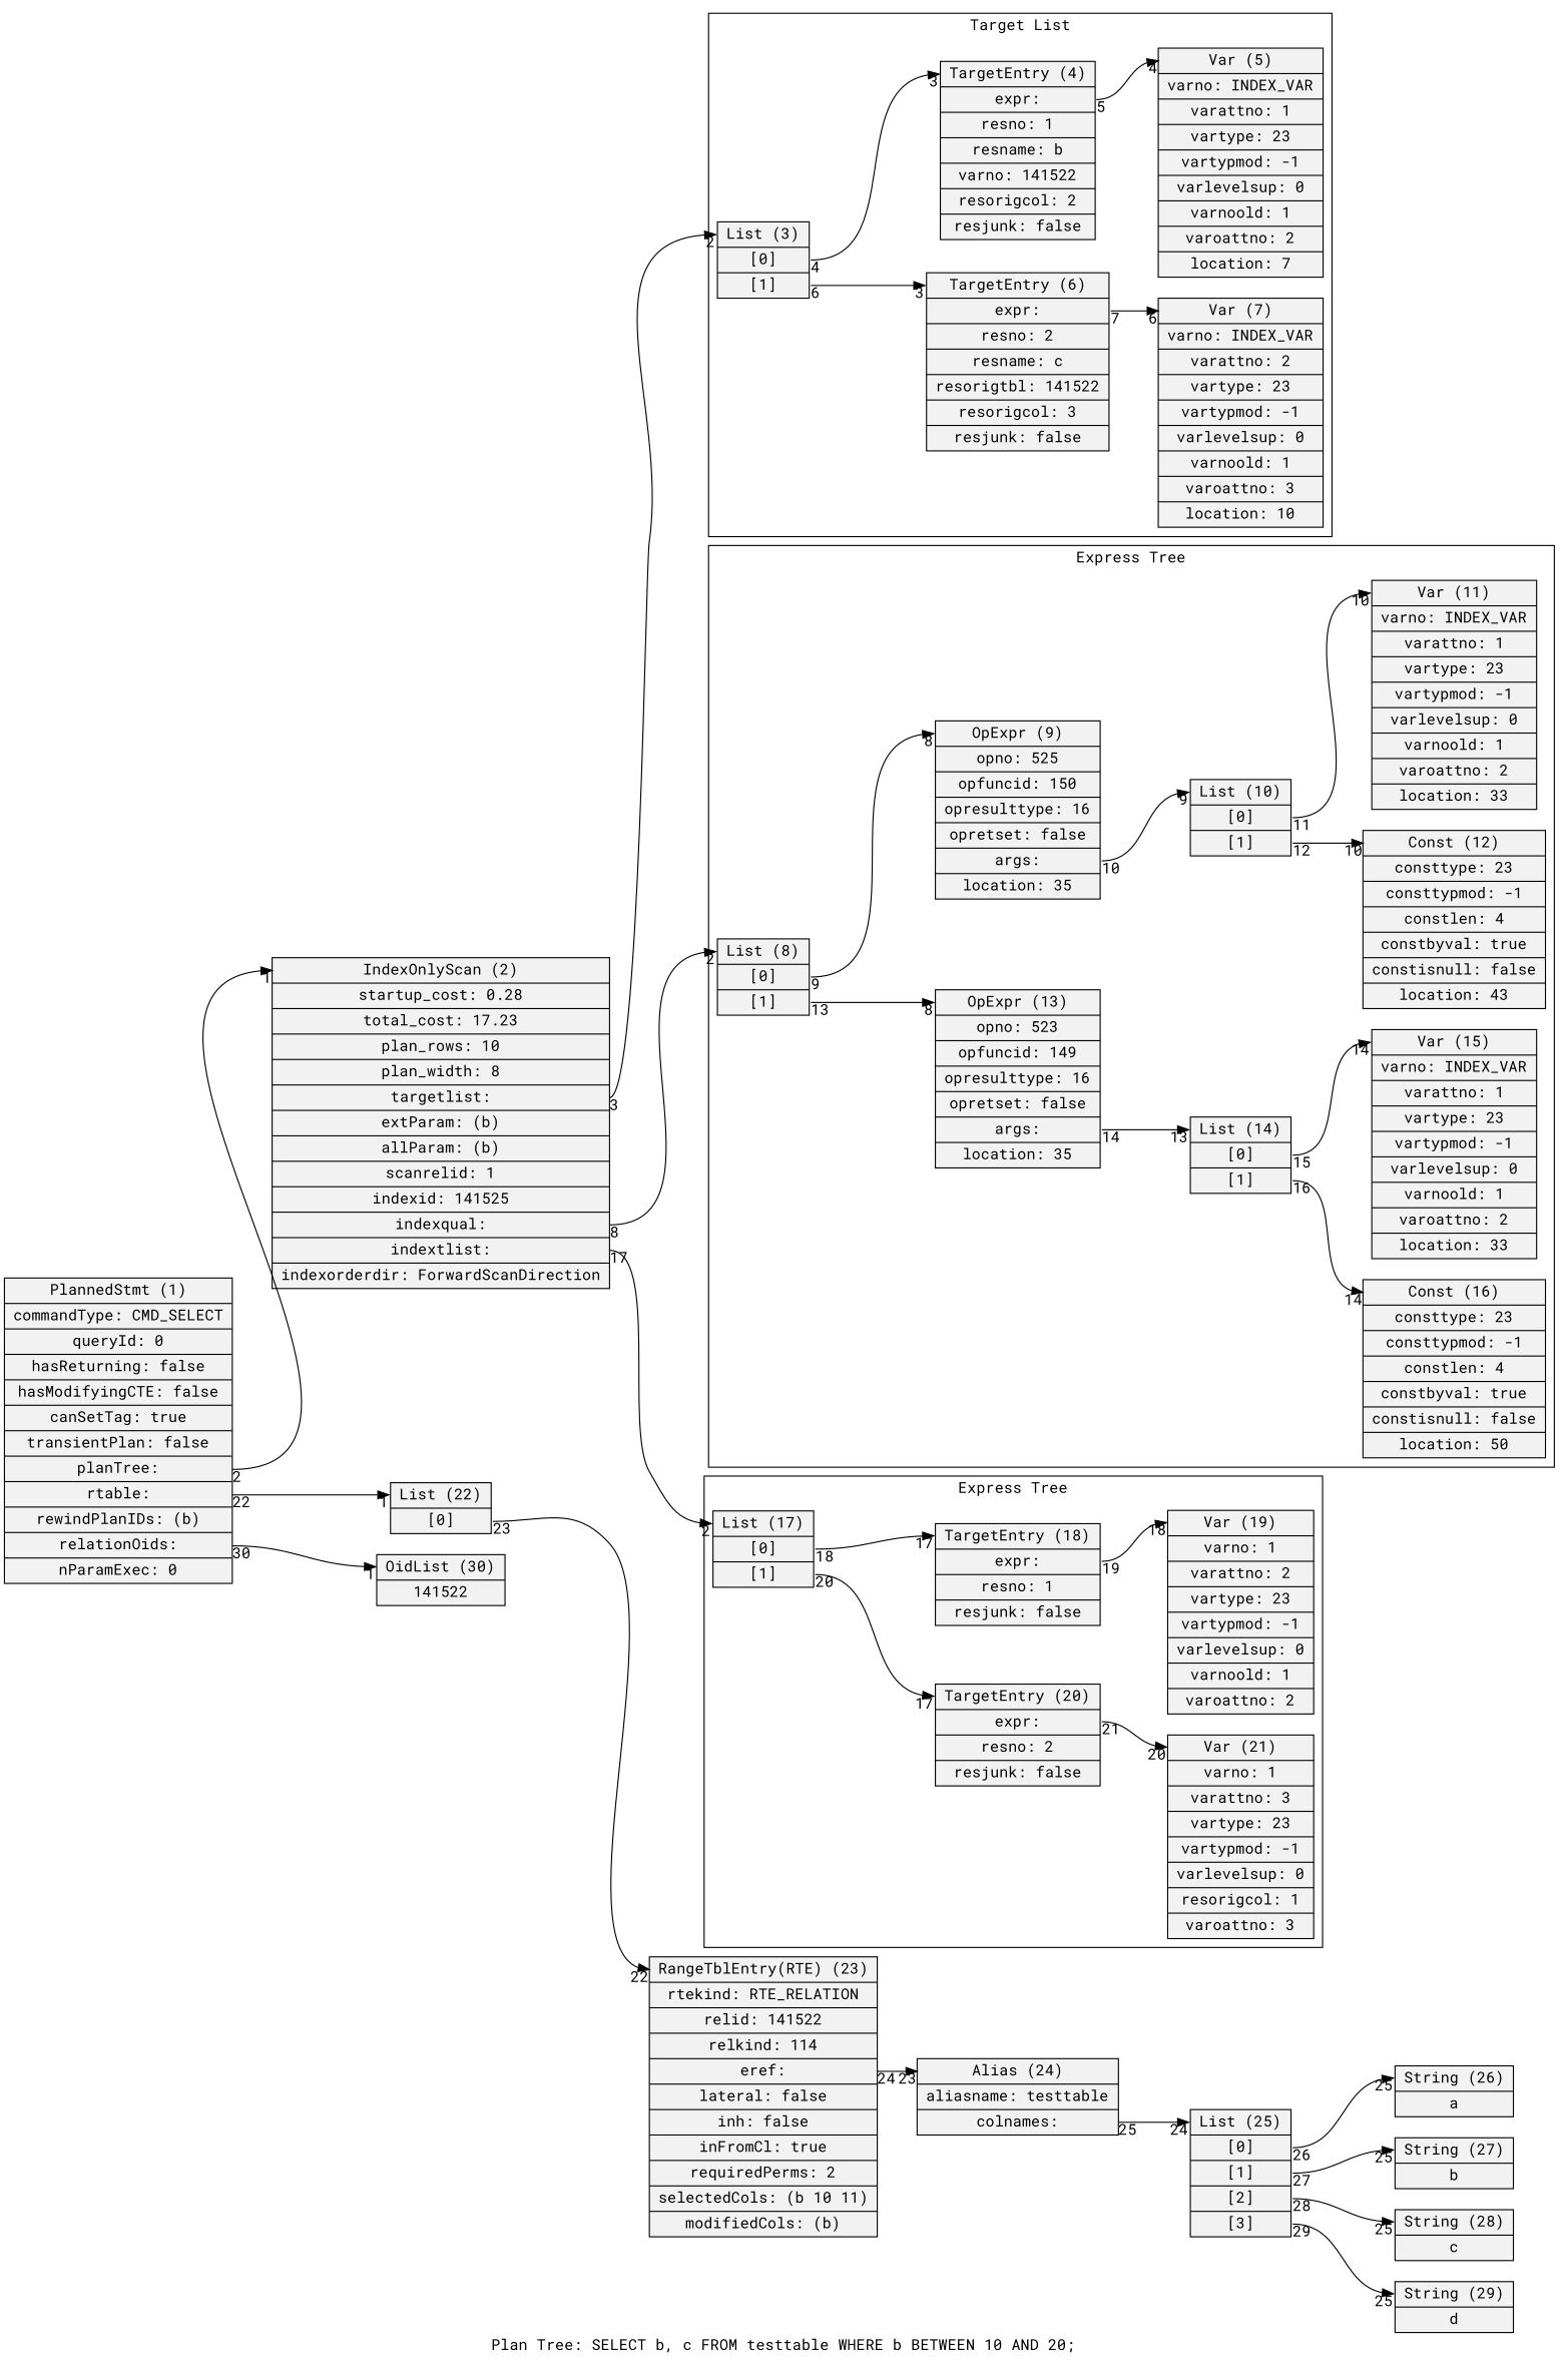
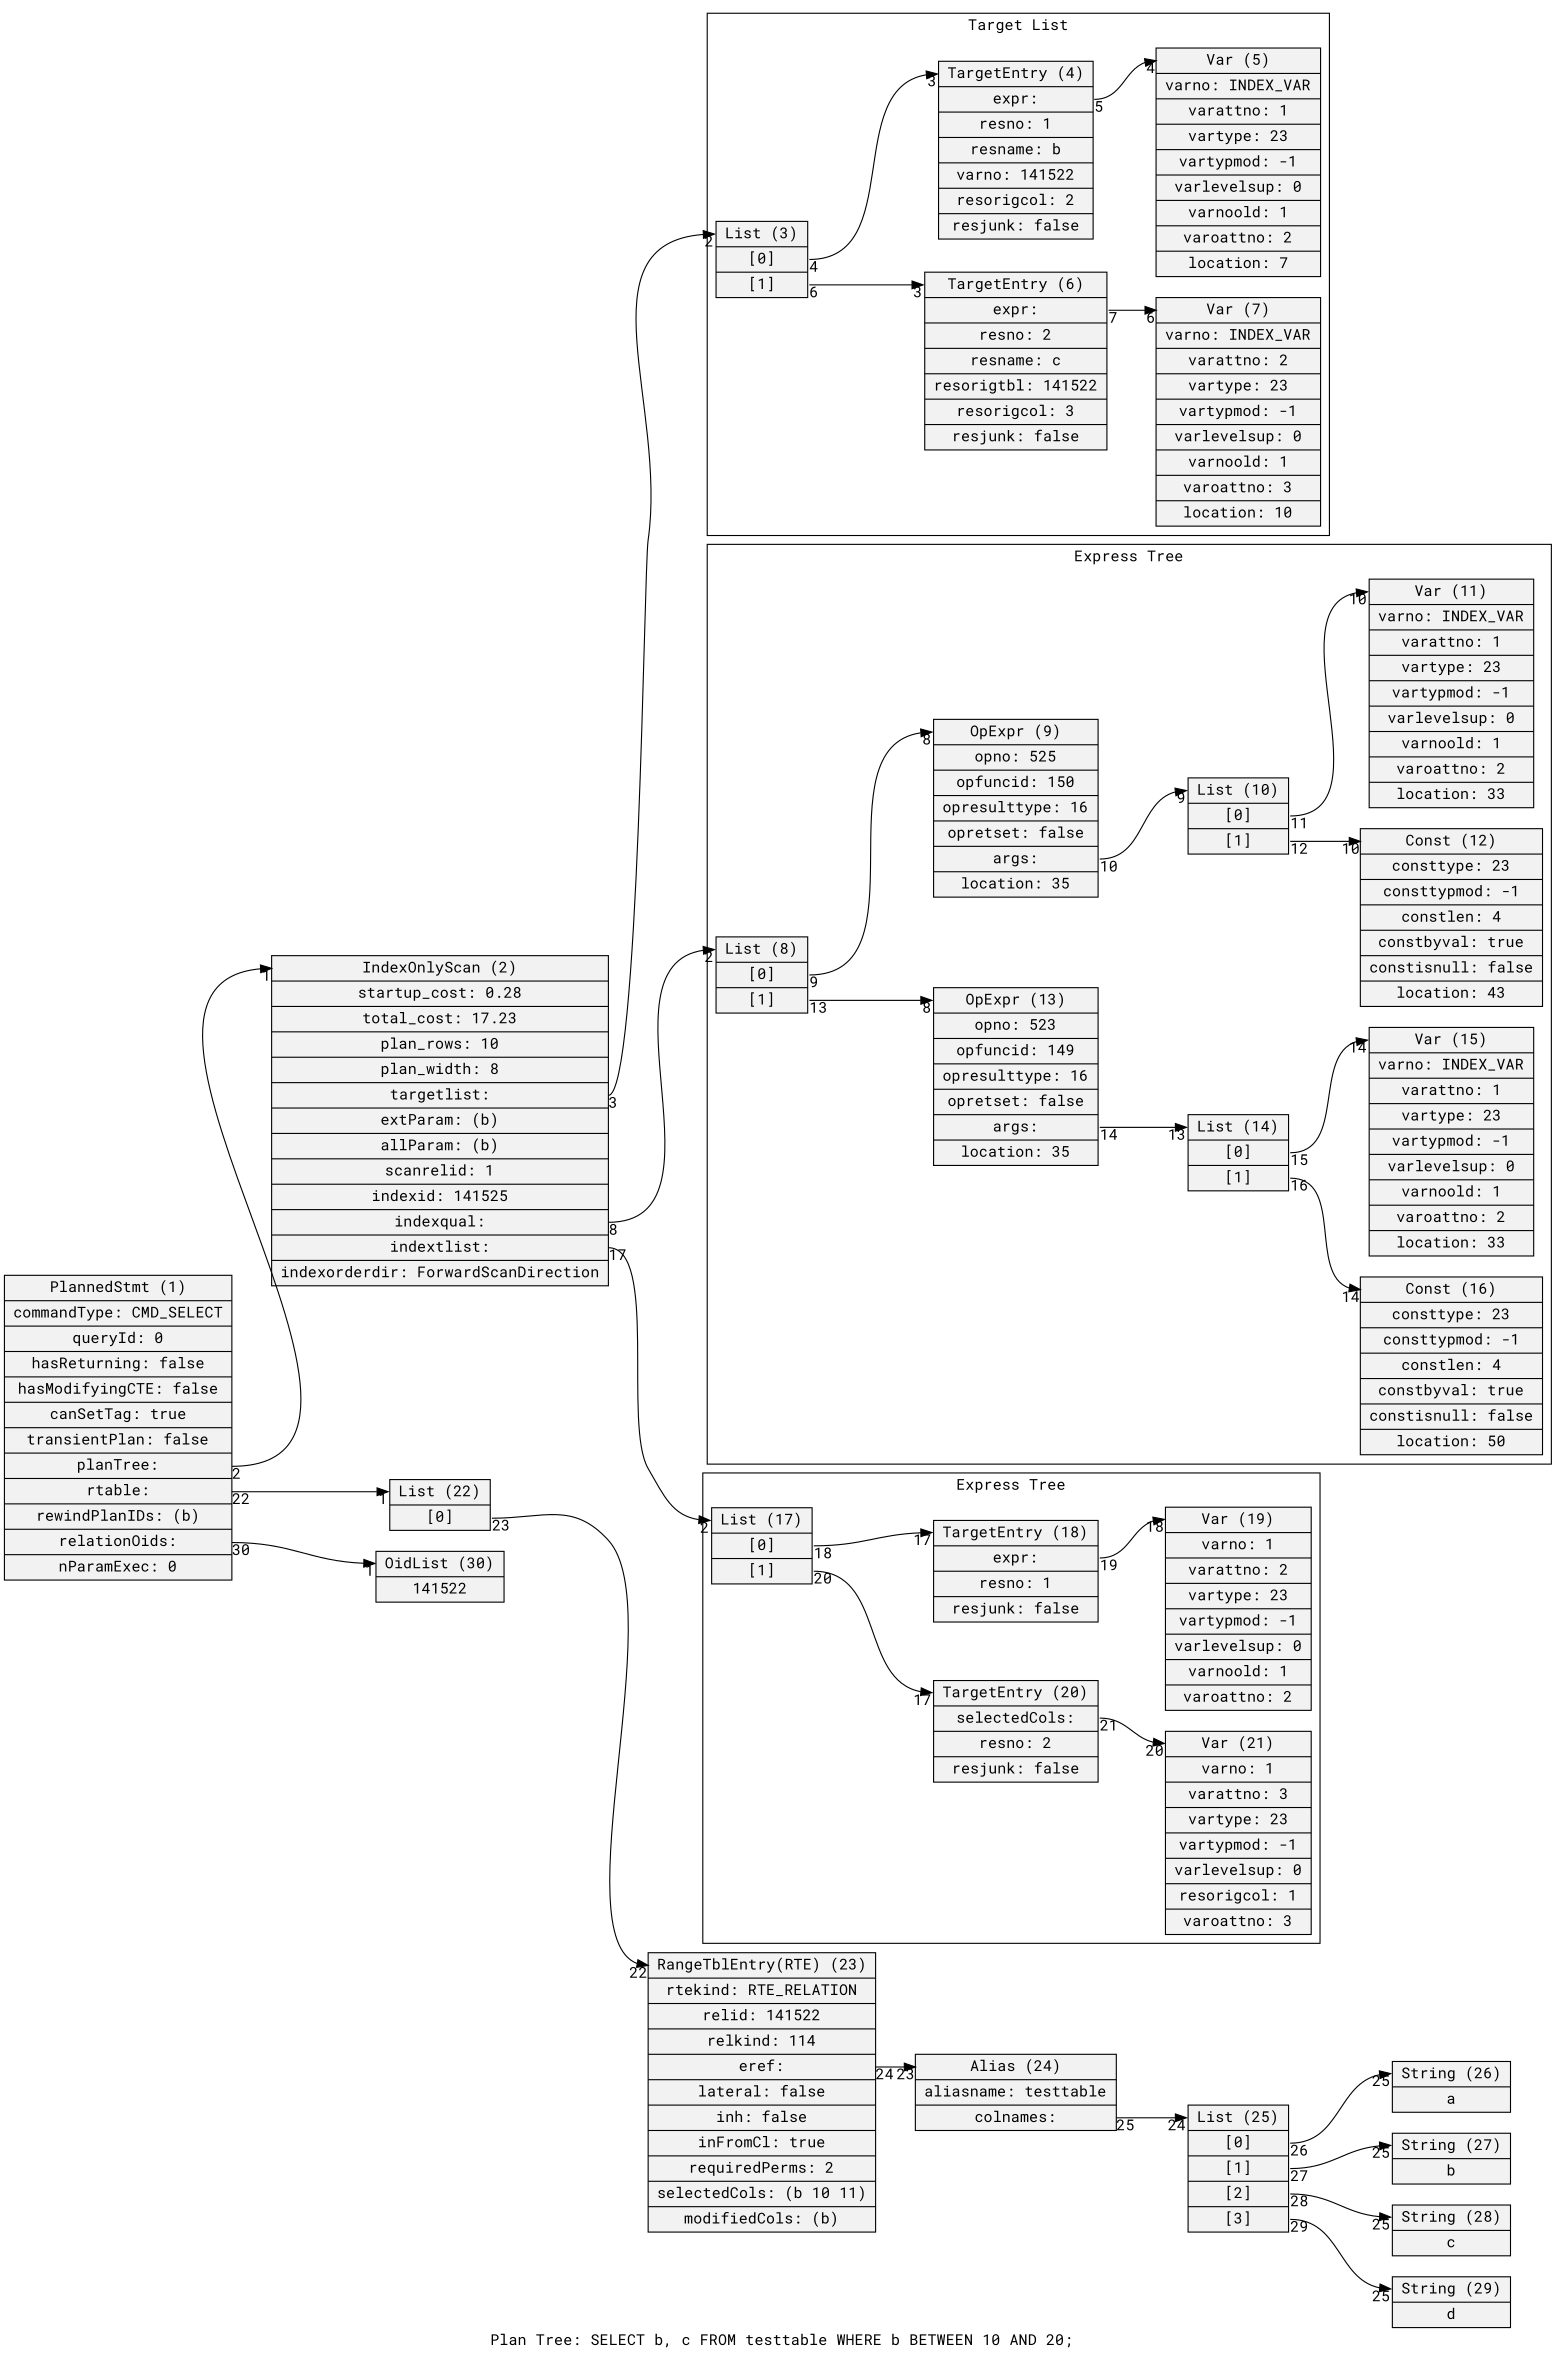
  digraph {
    fontname="Roboto Mono"
    label="Plan Tree: SELECT b, c FROM testtable WHERE b BETWEEN 10 AND 20;"
    rankdir=LR
    node [fillcolor=gray95 fontname="Roboto Mono" shape=record style=filled]
    edge [arrowtail=empty fontname="Roboto Mono" headlabel=25 headport=head tailport=1]
    n1 [label="<head> List (17)|<1> [0]|<2> [1]"]
    n2 [label="<head> TargetEntry (18)|<expr> expr: |resno: 1|resjunk: false"]
-   n3 [label="<head> TargetEntry (20)|<expr> expr: |resno: 2|resjunk: false"]
+   n3 [label="<head> TargetEntry (20)|<expr> selectedCols: |resno: 2|resjunk: false"]
    n4 [label="<head> Var (19)|varno: 1|varattno: 2|vartype: 23|vartypmod: -1|varlevelsup: 0|varnoold: 1|varoattno: 2"]
    n5 [label="<head> Var (21)|varno: 1|varattno: 3|vartype: 23|vartypmod: -1|varlevelsup: 0|resorigcol: 1|varoattno: 3"]
    n6 [label="<head> List (8)|<1> [0]|<2> [1]"]
    n7 [label="<head> OpExpr (9)|opno: 525|opfuncid: 150|opresulttype: 16|opretset: false|<args> args: |location: 35"]
    n8 [label="<head> OpExpr (13)|opno: 523|opfuncid: 149|opresulttype: 16|opretset: false|<args> args: |location: 35"]
    n9 [label="<head> List (10)|<1> [0]|<2> [1]"]
    n10 [label="<head> Const (12)|consttype: 23|consttypmod: -1|constlen: 4|constbyval: true|constisnull: false|location: 43"]
    n11 [label="<head> Var (11)|varno: INDEX_VAR|varattno: 1|vartype: 23|vartypmod: -1|varlevelsup: 0|varnoold: 1|varoattno: 2|location: 33"]
    n12 [label="<head> List (14)|<1> [0]|<2> [1]"]
    n13 [label="<head> Const (16)|consttype: 23|consttypmod: -1|constlen: 4|constbyval: true|constisnull: false|location: 50"]
    n14 [label="<head> Var (15)|varno: INDEX_VAR|varattno: 1|vartype: 23|vartypmod: -1|varlevelsup: 0|varnoold: 1|varoattno: 2|location: 33"]
    n15 [label="<head> List (3)|<1> [0]|<2> [1]"]
    n16 [label="<head> TargetEntry (4)|<expr> expr: |resno: 1|resname: b|varno: 141522|resorigcol: 2|resjunk: false"]
    n17 [label="<head> TargetEntry (6)|<expr> expr: |resno: 2|resname: c|resorigtbl: 141522|resorigcol: 3|resjunk: false"]
    n18 [label="<head> Var (5)|varno: INDEX_VAR|varattno: 1|vartype: 23|vartypmod: -1|varlevelsup: 0|varnoold: 1|varoattno: 2|location: 7"]
    n19 [label="<head> Var (7)|varno: INDEX_VAR|varattno: 2|vartype: 23|vartypmod: -1|varlevelsup: 0|varnoold: 1|varoattno: 3|location: 10"]
    n20 [label="<head> Alias (24)|aliasname: testtable|<colnames> colnames: "]
    n21 [label="<head> List (25)|<1> [0]|<2> [1]|<3> [2]|<4> [3]"]
    n22 [label="<head> String (26)|a"]
    n23 [label="<head> String (27)|b"]
    n24 [label="<head> String (28)|c"]
    n25 [label="<head> String (29)|d"]
    n26 [label="<head> IndexOnlyScan (2)|startup_cost: 0.28|total_cost: 17.23|plan_rows: 10|plan_width: 8|<targetlist> targetlist: |extParam: (b)|allParam: (b)|scanrelid: 1|indexid: 141525|<indexqual> indexqual: |<indextlist> indextlist: |indexorderdir: ForwardScanDirection"]
    n27 [label="<head> RangeTblEntry(RTE) (23)|rtekind: RTE_RELATION|relid: 141522|relkind: 114|<eref> eref: |lateral: false|inh: false|inFromCl: true|requiredPerms: 2|selectedCols: (b 10 11)|modifiedCols: (b)"]
    n28 [label="<head> PlannedStmt (1)|commandType: CMD_SELECT|queryId: 0|hasReturning: false|hasModifyingCTE: false|canSetTag: true|transientPlan: false|<planTree> planTree: |<rtable> rtable: |rewindPlanIDs: (b)|<relationOids> relationOids: |nParamExec: 0"]
    n29 [label="<head> List (22)|<1> [0]"]
    n30 [label="<head> OidList (30)|141522 "]
    subgraph cluster_1 {
      label="Express Tree"
      n1
      n2
      n3
      n4
      n5
    }
    subgraph cluster_2 {
      label="Express Tree"
      n6
      n7
      n8
      n9
      n10
      n11
      n12
      n13
      n14
    }
    subgraph cluster_3 {
      label="Target List"
      n15
      n16
      n17
      n18
      n19
    }
    n1 -> n2 [headlabel=17 taillabel=18]
    n1 -> n3 [headlabel=17 taillabel=20 tailport=2]
    n2 -> n4 [headlabel=18 taillabel=19 tailport=expr]
    n3 -> n5 [headlabel=20 taillabel=21 tailport=expr]
    n6 -> n7 [headlabel=8 taillabel=9]
    n6 -> n8 [headlabel=8 taillabel=13 tailport=2]
    n7 -> n9 [headlabel=9 taillabel=10 tailport=args]
    n8 -> n12 [headlabel=13 taillabel=14 tailport=args]
    n9 -> n10 [headlabel=10 taillabel=12 tailport=2]
    n9 -> n11 [headlabel=10 taillabel=11]
    n12 -> n13 [headlabel=14 taillabel=16 tailport=2]
    n12 -> n14 [headlabel=14 taillabel=15]
    n15 -> n16 [headlabel=3 taillabel=4]
    n15 -> n17 [headlabel=3 taillabel=6 tailport=2]
    n16 -> n18 [headlabel=4 taillabel=5 tailport=expr]
    n17 -> n19 [headlabel=6 taillabel=7 tailport=expr]
    n20 -> n21 [headlabel=24 taillabel=25 tailport=colnames]
    n21 -> n22 [taillabel=26]
    n21 -> n23 [taillabel=27 tailport=2]
    n21 -> n24 [taillabel=28 tailport=3]
    n21 -> n25 [taillabel=29 tailport=4]
    n26 -> n1 [headlabel=2 taillabel=17 tailport=indextlist]
    n26 -> n6 [headlabel=2 taillabel=8 tailport=indexqual]
    n26 -> n15 [headlabel=2 taillabel=3 tailport=targetlist]
    n27 -> n20 [headlabel=23 taillabel=24 tailport=eref]
    n28 -> n26 [headlabel=1 taillabel=2 tailport=planTree]
    n28 -> n29 [headlabel=1 taillabel=22 tailport=rtable]
    n28 -> n30 [headlabel=1 taillabel=30 tailport=relationOids]
    n29 -> n27 [headlabel=22 taillabel=23]
  }
